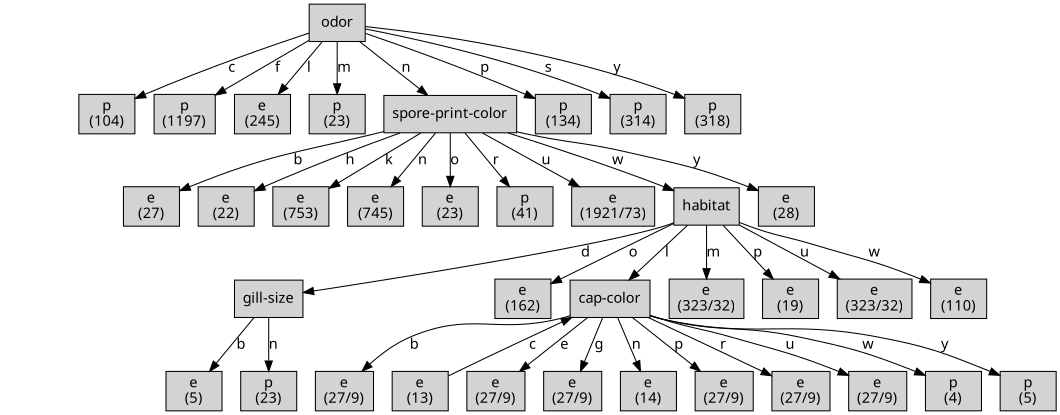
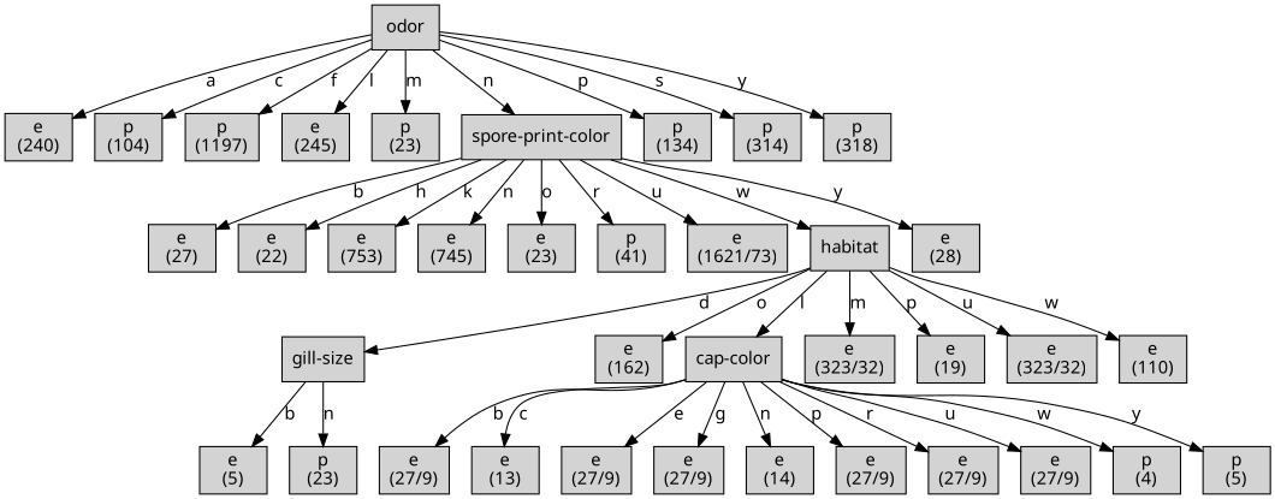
  digraph {
    fontname="Noto Sans"
    node [fontname="Noto Sans" shape=box style=filled weight=5]
    edge [fontname="Noto Sans"]
    n1 [label="odor\n" weight=1]
+   n2 [label="e\n(240)\n" weight=2]
    n3 [label="p\n(104)\n" weight=2]
    n4 [label="p\n(1197)\n" weight=2]
    n5 [label="e\n(245)\n" weight=2]
    n6 [label="p\n(23)\n" weight=2]
    n7 [label="spore-print-color\n" weight=2]
    n8 [label="p\n(134)\n" weight=2]
    n9 [label="p\n(314)\n" weight=2]
    n10 [label="p\n(318)\n" weight=2]
    n11 [label="e\n(27)\n" weight=3]
    n12 [label="e\n(22)\n" weight=3]
    n13 [label="e\n(753)\n" weight=3]
    n14 [label="e\n(745)\n" weight=3]
    n15 [label="e\n(23)\n" weight=3]
    n16 [label="p\n(41)\n" weight=3]
-   n17 [label="e\n(1921/73)\n" weight=3]
+   n17 [label="e\n(1621/73)\n" weight=3]
    n18 [label="habitat\n" weight=3]
    n19 [label="e\n(28)\n" weight=3]
    n20 [label="gill-size\n" weight=4]
    n21 [label="e\n(162)\n" weight=4]
    n22 [label="cap-color\n" weight=4]
    n23 [label="e\n(323/32)\n" weight=4]
    n24 [label="e\n(19)\n" weight=4]
    n25 [label="e\n(323/32)\n" weight=4]
    n26 [label="e\n(110)\n" weight=4]
    n27 [label="e\n(5)\n"]
    n28 [label="p\n(23)\n"]
    n29 [label="e\n(27/9)\n"]
    n30 [label="e\n(13)\n"]
    n31 [label="e\n(27/9)\n"]
    n32 [label="e\n(27/9)\n"]
    n33 [label="e\n(14)\n"]
    n34 [label="e\n(27/9)\n"]
    n35 [label="e\n(27/9)\n"]
    n36 [label="e\n(27/9)\n"]
    n37 [label="p\n(4)\n"]
    n38 [label="p\n(5)\n"]
    subgraph sub_1 {
      rank=same
      n1
    }
    subgraph sub_2 {
      rank=same
+     n2
      n3
      n4
      n5
      n6
      n7
      n8
      n9
      n10
    }
    subgraph sub_3 {
      rank=same
      n11
      n12
      n13
      n14
      n15
      n16
      n17
      n18
      n19
    }
    subgraph sub_4 {
      rank=same
      n20
      n21
      n22
      n23
      n24
      n25
      n26
    }
    subgraph sub_5 {
      rank=same
      n27
      n28
      n29
      n30
      n31
      n32
      n33
      n34
      n35
      n36
      n37
      n38
    }
+   n1 -> n2 [label=a]
    n1 -> n3 [label=c]
    n1 -> n4 [label=f]
    n1 -> n5 [label=l]
    n1 -> n6 [label=m]
    n1 -> n7 [label=n]
    n1 -> n8 [label=p]
    n1 -> n9 [label=s]
    n1 -> n10 [label=y]
    n7 -> n11 [label=b]
    n7 -> n12 [label=h]
    n7 -> n13 [label=k]
    n7 -> n14 [label=n]
    n7 -> n15 [label=o]
    n7 -> n16 [label=r]
    n7 -> n17 [label=u]
    n7 -> n18 [label=w]
    n7 -> n19 [label=y]
    n18 -> n20 [label=d]
    n18 -> n21 [label=o]
    n18 -> n22 [label=l]
    n18 -> n23 [label=m]
    n18 -> n24 [label=p]
    n18 -> n25 [label=u]
    n18 -> n26 [label=w]
    n20 -> n27 [label=b]
    n20 -> n28 [label=n]
    n22 -> n29 [label=b]
-   n30 -> n22 [label=c]
+   n22 -> n30 [label=c]
    n22 -> n31 [label=e]
    n22 -> n32 [label=g]
    n22 -> n33 [label=n]
    n22 -> n34 [label=p]
    n22 -> n35 [label=r]
    n22 -> n36 [label=u]
    n22 -> n37 [label=w]
    n22 -> n38 [label=y]
  }
